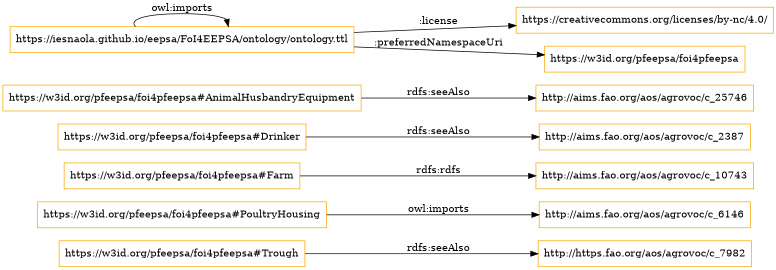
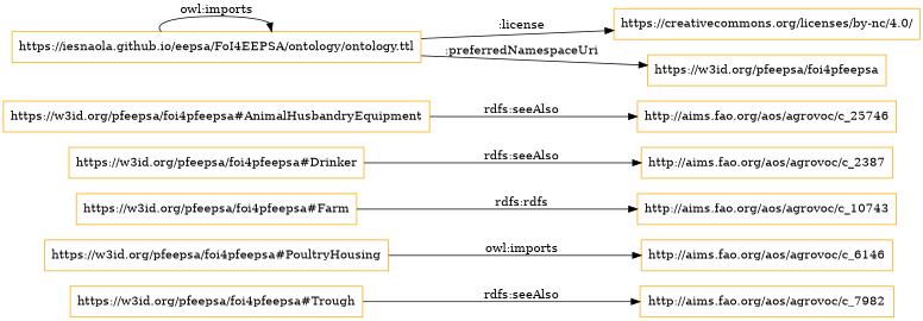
  digraph {
    rankdir=LR
    node [color=orange shape=rectangle]
    "https://w3id.org/pfeepsa/foi4pfeepsa#Trough"
-   "http://aims.fao.org/aos/agrovoc/c_7982" [label="http://https.fao.org/aos/agrovoc/c_7982"]
+   "http://aims.fao.org/aos/agrovoc/c_7982"
    "https://w3id.org/pfeepsa/foi4pfeepsa#PoultryHousing"
    "http://aims.fao.org/aos/agrovoc/c_6146"
    "https://w3id.org/pfeepsa/foi4pfeepsa#Farm"
    "http://aims.fao.org/aos/agrovoc/c_10743"
    "https://w3id.org/pfeepsa/foi4pfeepsa#Drinker"
    "http://aims.fao.org/aos/agrovoc/c_2387"
    "https://w3id.org/pfeepsa/foi4pfeepsa#AnimalHusbandryEquipment"
    "http://aims.fao.org/aos/agrovoc/c_25746"
    "https://iesnaola.github.io/eepsa/FoI4EEPSA/ontology/ontology.ttl"
    "https://creativecommons.org/licenses/by-nc/4.0/"
    "https://w3id.org/pfeepsa/foi4pfeepsa"
    "https://w3id.org/pfeepsa/foi4pfeepsa#Trough" -> "http://aims.fao.org/aos/agrovoc/c_7982" [label="rdfs:seeAlso"]
    "https://w3id.org/pfeepsa/foi4pfeepsa#PoultryHousing" -> "http://aims.fao.org/aos/agrovoc/c_6146" [label="owl:imports"]
    "https://w3id.org/pfeepsa/foi4pfeepsa#Farm" -> "http://aims.fao.org/aos/agrovoc/c_10743" [label="rdfs:rdfs"]
    "https://w3id.org/pfeepsa/foi4pfeepsa#Drinker" -> "http://aims.fao.org/aos/agrovoc/c_2387" [label="rdfs:seeAlso"]
    "https://w3id.org/pfeepsa/foi4pfeepsa#AnimalHusbandryEquipment" -> "http://aims.fao.org/aos/agrovoc/c_25746" [label="rdfs:seeAlso"]
    "https://iesnaola.github.io/eepsa/FoI4EEPSA/ontology/ontology.ttl" -> "https://iesnaola.github.io/eepsa/FoI4EEPSA/ontology/ontology.ttl" [label="owl:imports"]
    "https://iesnaola.github.io/eepsa/FoI4EEPSA/ontology/ontology.ttl" -> "https://creativecommons.org/licenses/by-nc/4.0/" [label=":license"]
    "https://iesnaola.github.io/eepsa/FoI4EEPSA/ontology/ontology.ttl" -> "https://w3id.org/pfeepsa/foi4pfeepsa" [label=":preferredNamespaceUri"]
  }
